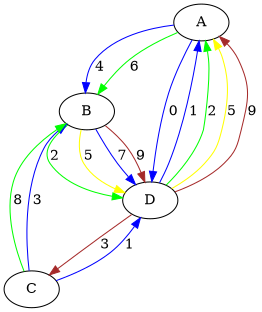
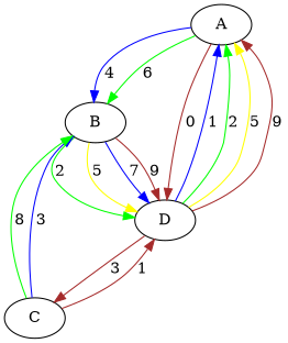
  digraph {
    edge [color=blue]
    A
    B
    D
    C
    A -> B [label=4]
    A -> B [color=green label=6]
-   A -> D [label=0]
+   A -> D [color=brown label=0]
    B -> D [color=green label=2]
    B -> D [color=yellow label=5]
    B -> D [label=7]
    B -> D [color=brown label=9]
    D -> A [label=1]
    D -> A [color=green label=2]
    D -> A [color=yellow label=5]
    D -> A [color=brown label=9]
    D -> C [color=brown label=3]
    C -> B [label=3]
    C -> B [color=green label=8]
-   C -> D [label=1]
+   C -> D [color=brown label=1]
  }
